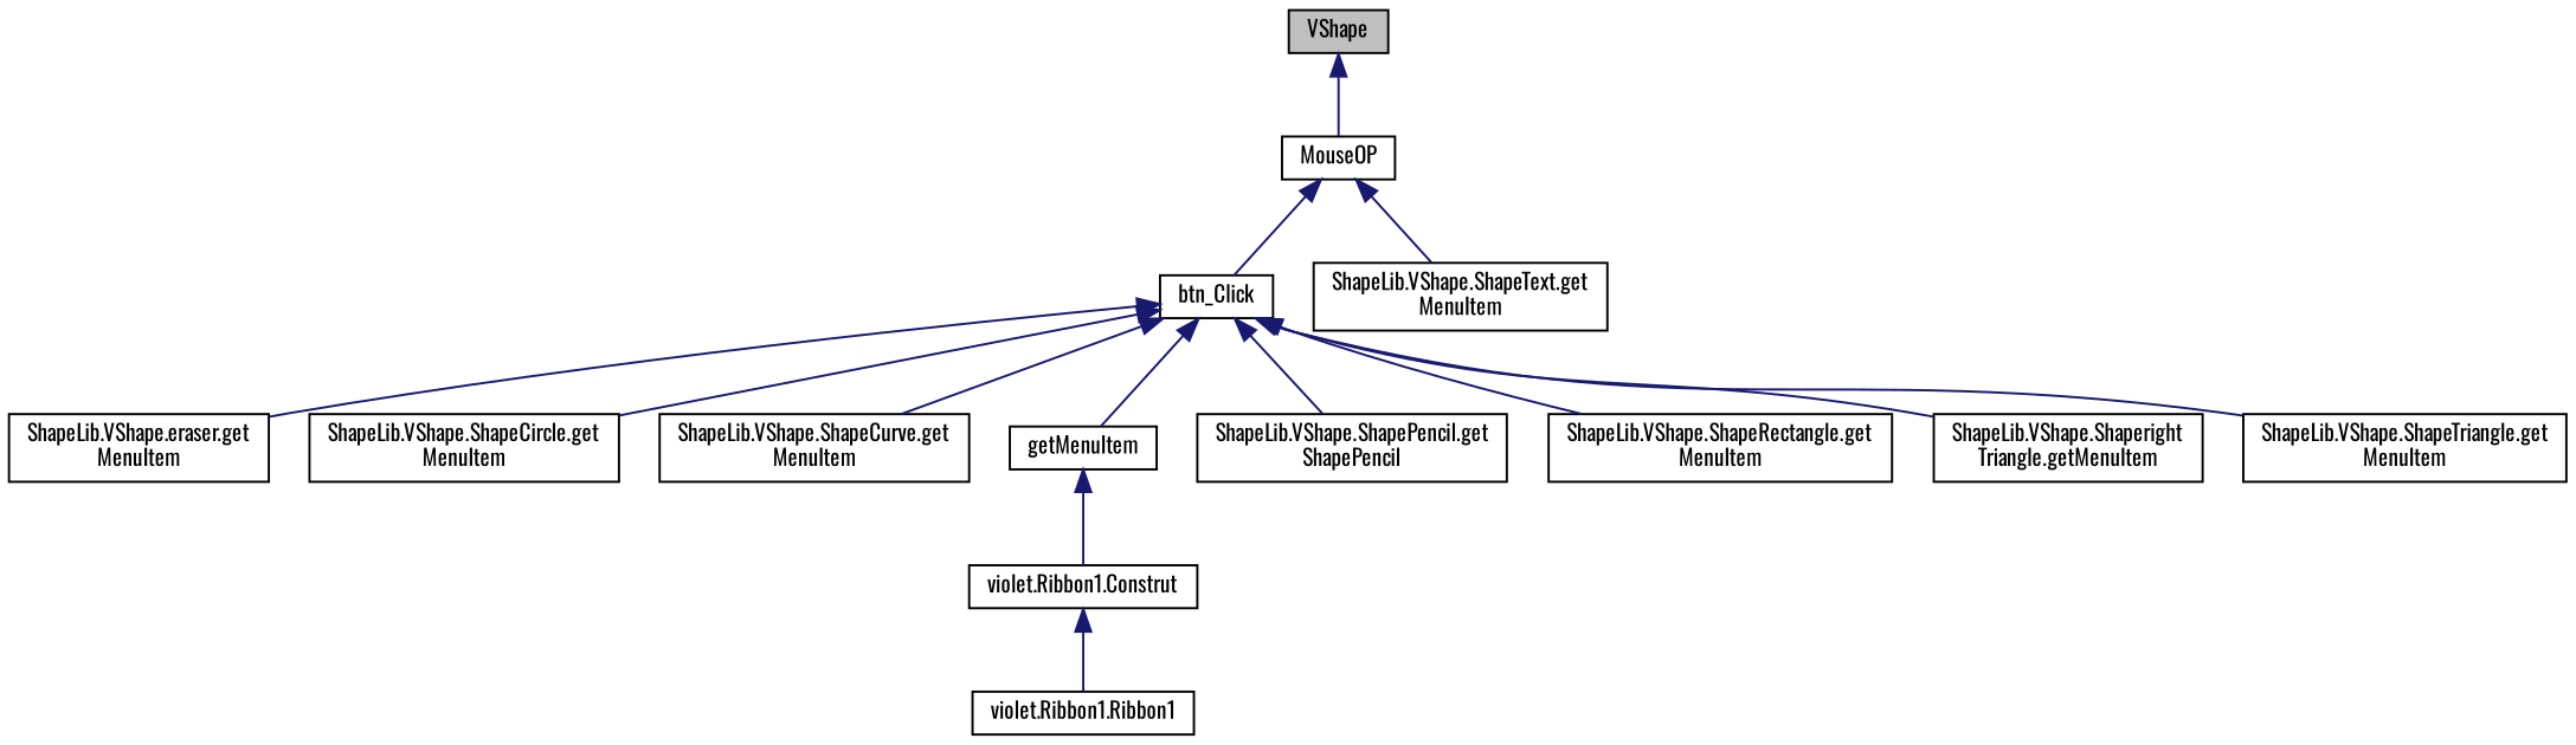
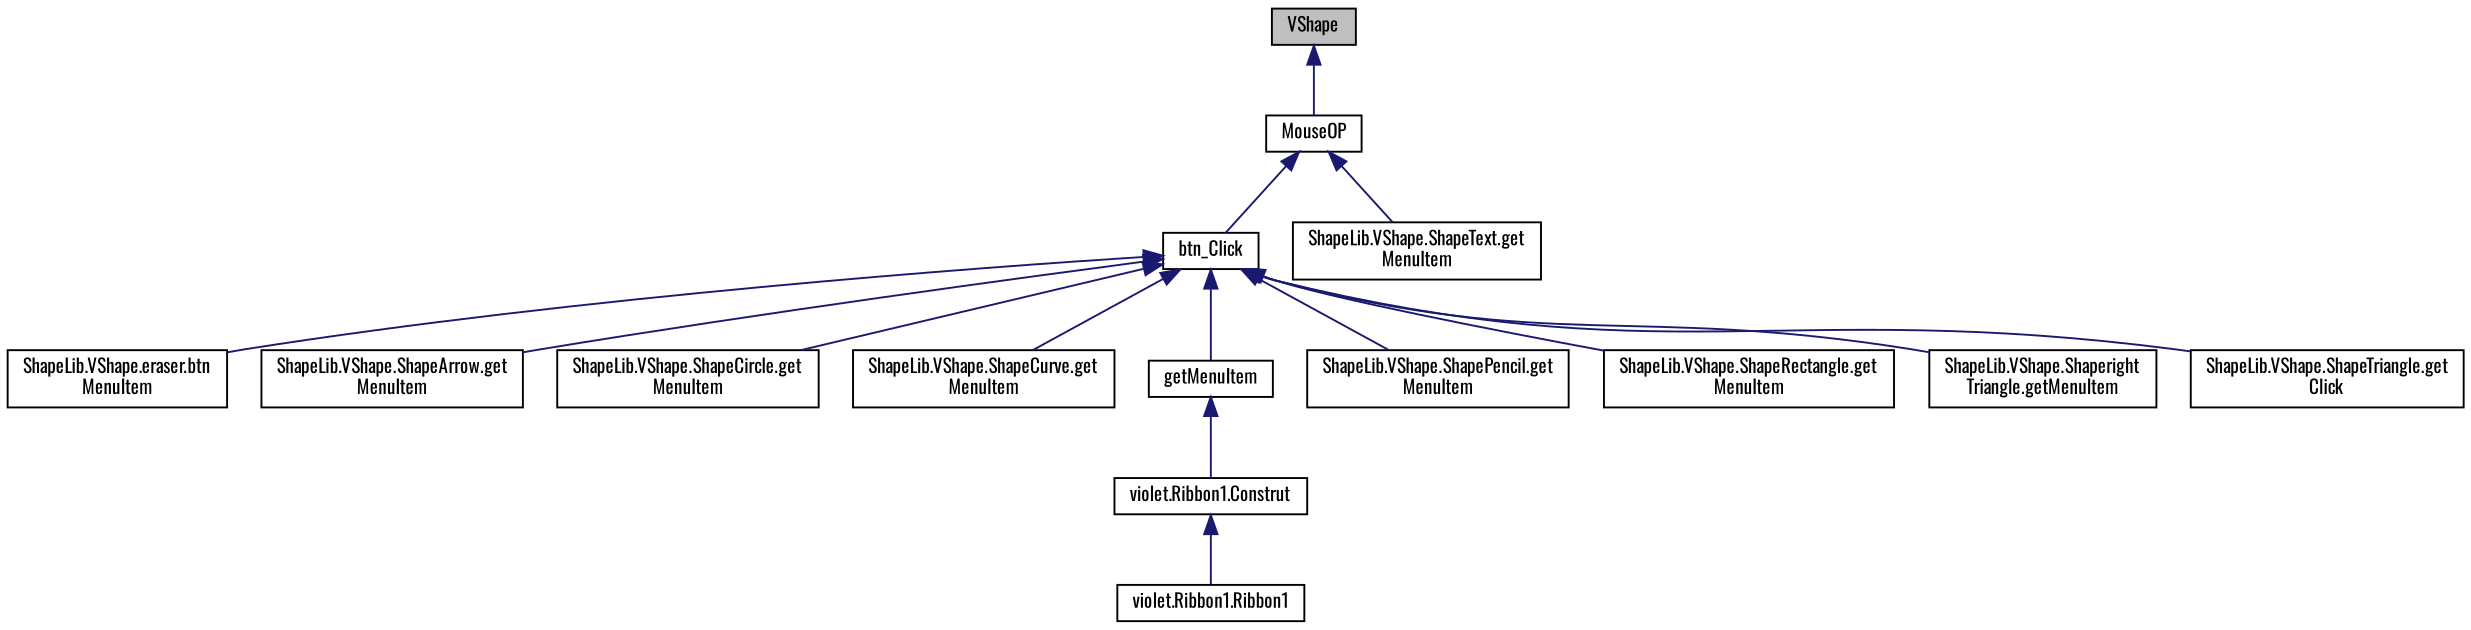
  digraph {
    fontname=Oswald
    rankdir=TB
    node [color=black fillcolor=white fontname=Oswald fontsize=10 shape=record style=filled]
    edge [color=midnightblue dir=back fontname=Oswald fontsize=10 labelfontname=Helvetica labelfontsize=10 style=solid]
    n1 [fillcolor=grey75 fontcolor=black height=0.2 label=VShape width=0.4]
    n2 [height=0.2 label=MouseOP width=0.4]
    n3 [height=0.2 label=btn_Click width=0.4]
    n4 [height=0.2 label="ShapeLib.VShape.ShapeText.get\lMenuItem" width=0.4]
-   n5 [height=0.2 label="ShapeLib.VShape.eraser.get\lMenuItem" width=0.4]
+   n5 [height=0.2 label="ShapeLib.VShape.eraser.btn\lMenuItem" width=0.4]
+   n6 [height=0.2 label="ShapeLib.VShape.ShapeArrow.get\lMenuItem" width=0.4]
    n7 [height=0.2 label="ShapeLib.VShape.ShapeCircle.get\lMenuItem" width=0.4]
    n8 [height=0.2 label="ShapeLib.VShape.ShapeCurve.get\lMenuItem" width=0.4]
    n9 [height=0.2 label=getMenuItem width=0.4]
-   n10 [height=0.2 label="ShapeLib.VShape.ShapePencil.get\lShapePencil" width=0.4]
+   n10 [height=0.2 label="ShapeLib.VShape.ShapePencil.get\lMenuItem" width=0.4]
    n11 [height=0.2 label="ShapeLib.VShape.ShapeRectangle.get\lMenuItem" width=0.4]
    n12 [height=0.2 label="ShapeLib.VShape.Shaperight\lTriangle.getMenuItem" width=0.4]
-   n13 [height=0.2 label="ShapeLib.VShape.ShapeTriangle.get\lMenuItem" width=0.4]
+   n13 [height=0.2 label="ShapeLib.VShape.ShapeTriangle.get\lClick" width=0.4]
    n14 [height=0.2 label="violet.Ribbon1.Construt" width=0.4]
    n15 [height=0.2 label="violet.Ribbon1.Ribbon1" width=0.4]
    n1 -> n2
    n2 -> n3
    n2 -> n4
    n3 -> n5
+   n3 -> n6
    n3 -> n7
    n3 -> n8
    n3 -> n9
    n3 -> n10
    n3 -> n11
    n3 -> n12
    n3 -> n13
    n9 -> n14
    n14 -> n15
  }
